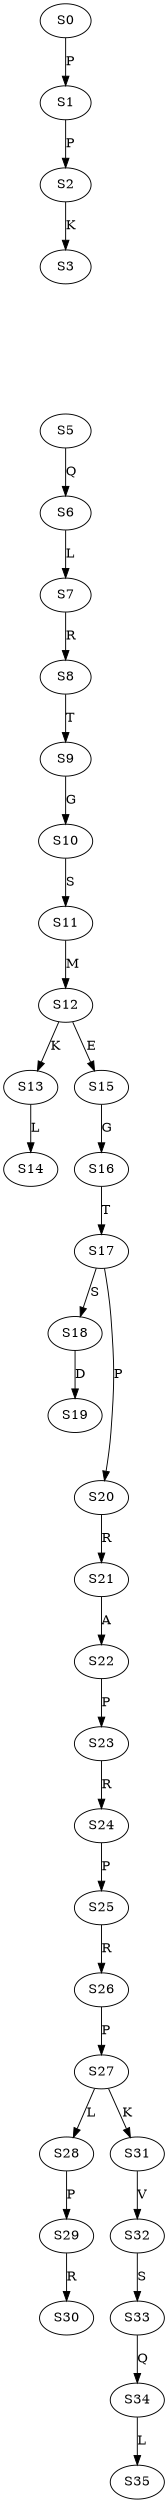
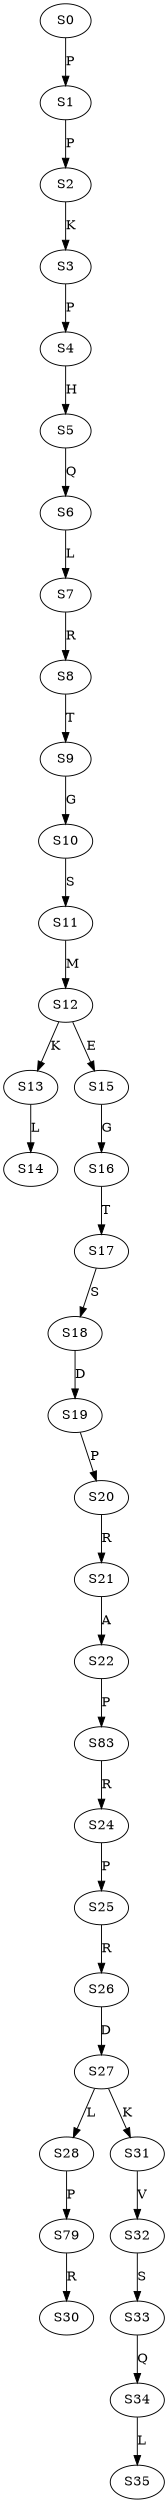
  strict digraph {
    S0
    S1
    S2
    S3
+   S4
    S5
    S6
    S7
    S8
    S9
    S10
    S11
    S12
    S13
    S15
    S14
    S16
    S17
    S18
    S19
    S20
    S21
    S22
-   S23
+   S23 [label=S83]
    S24
    S25
    S26
    S27
    S28
    S31
-   S29
+   S29 [label=S79]
    S30
    S32
    S33
    S34
    S35
    S0 -> S1 [label=P]
    S1 -> S2 [label=P]
    S2 -> S3 [label=K]
+   S3 -> S4 [label=P]
+   S4 -> S5 [label=H]
    S5 -> S6 [label=Q]
    S6 -> S7 [label=L]
    S7 -> S8 [label=R]
    S8 -> S9 [label=T]
    S9 -> S10 [label=G]
    S10 -> S11 [label=S]
    S11 -> S12 [label=M]
    S12 -> S13 [label=K]
    S12 -> S15 [label=E]
    S13 -> S14 [label=L]
    S15 -> S16 [label=G]
    S16 -> S17 [label=T]
    S17 -> S18 [label=S]
    S18 -> S19 [label=D]
-   S17 -> S20 [label=P]
+   S19 -> S20 [label=P]
    S20 -> S21 [label=R]
    S21 -> S22 [label=A]
    S22 -> S23 [label=P]
    S23 -> S24 [label=R]
    S24 -> S25 [label=P]
    S25 -> S26 [label=R]
-   S26 -> S27 [label=P]
+   S26 -> S27 [label=D]
    S27 -> S28 [label=L]
    S27 -> S31 [label=K]
    S28 -> S29 [label=P]
    S31 -> S32 [label=V]
    S29 -> S30 [label=R]
    S32 -> S33 [label=S]
    S33 -> S34 [label=Q]
    S34 -> S35 [label=L]
  }
